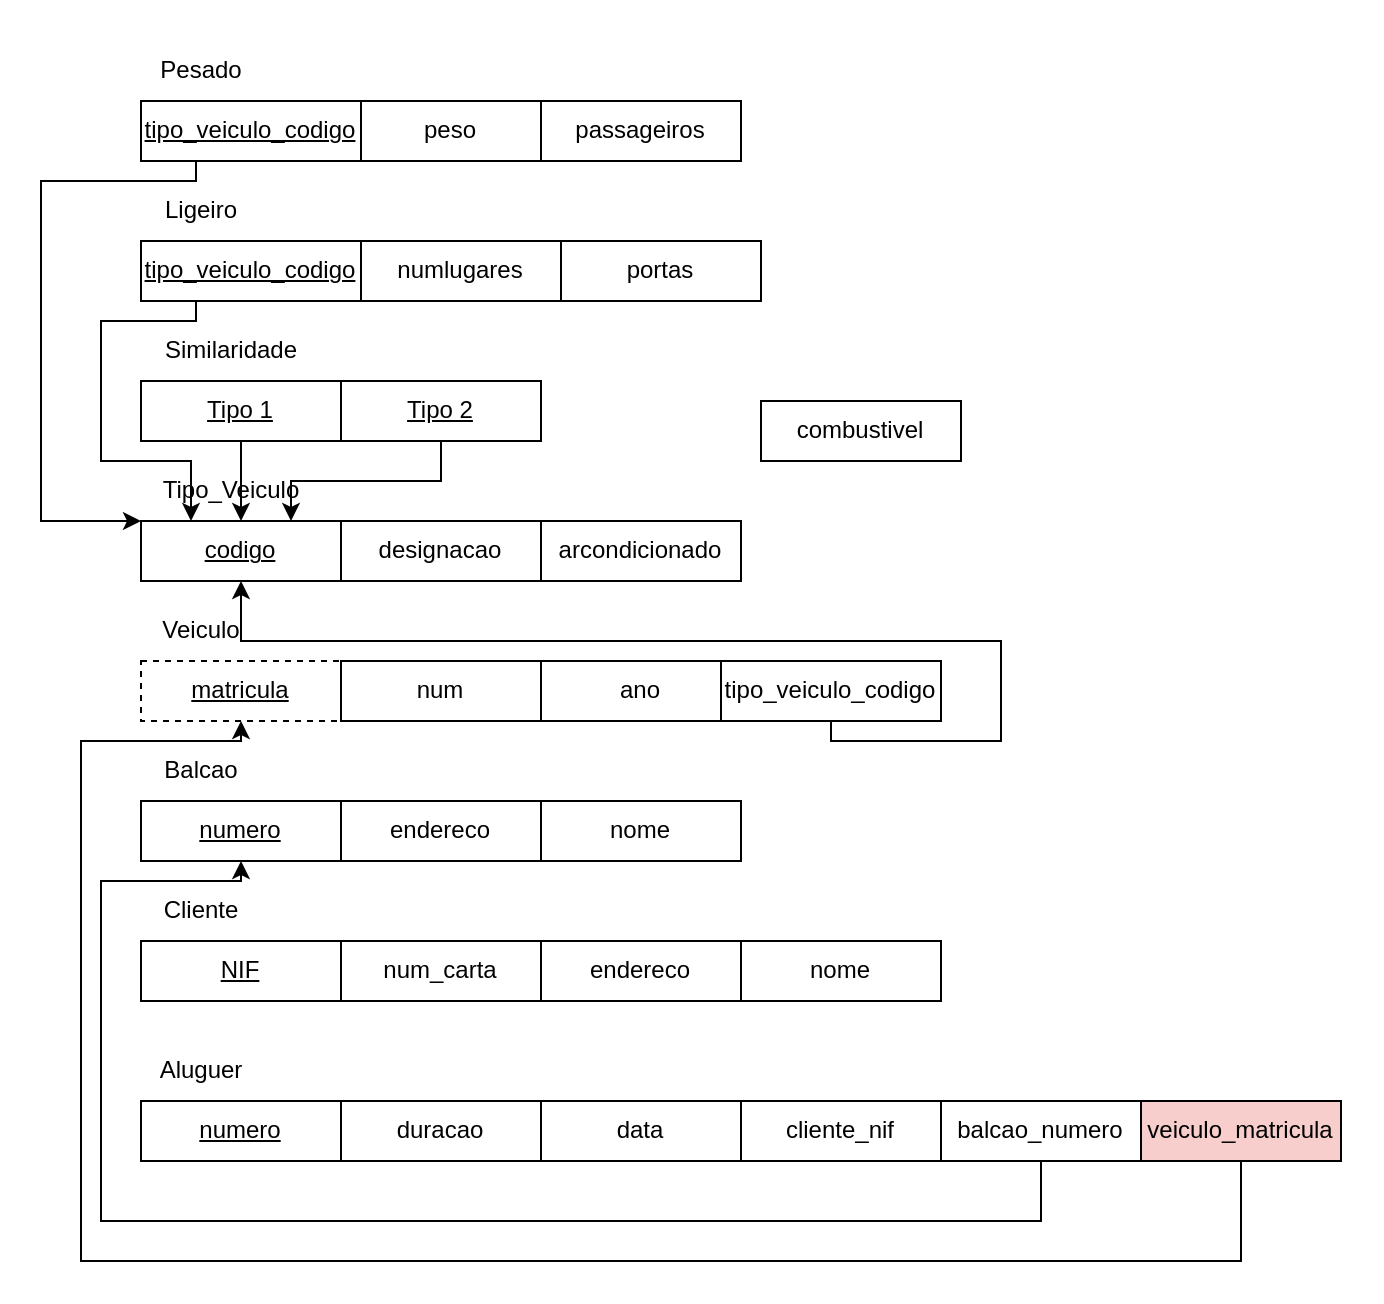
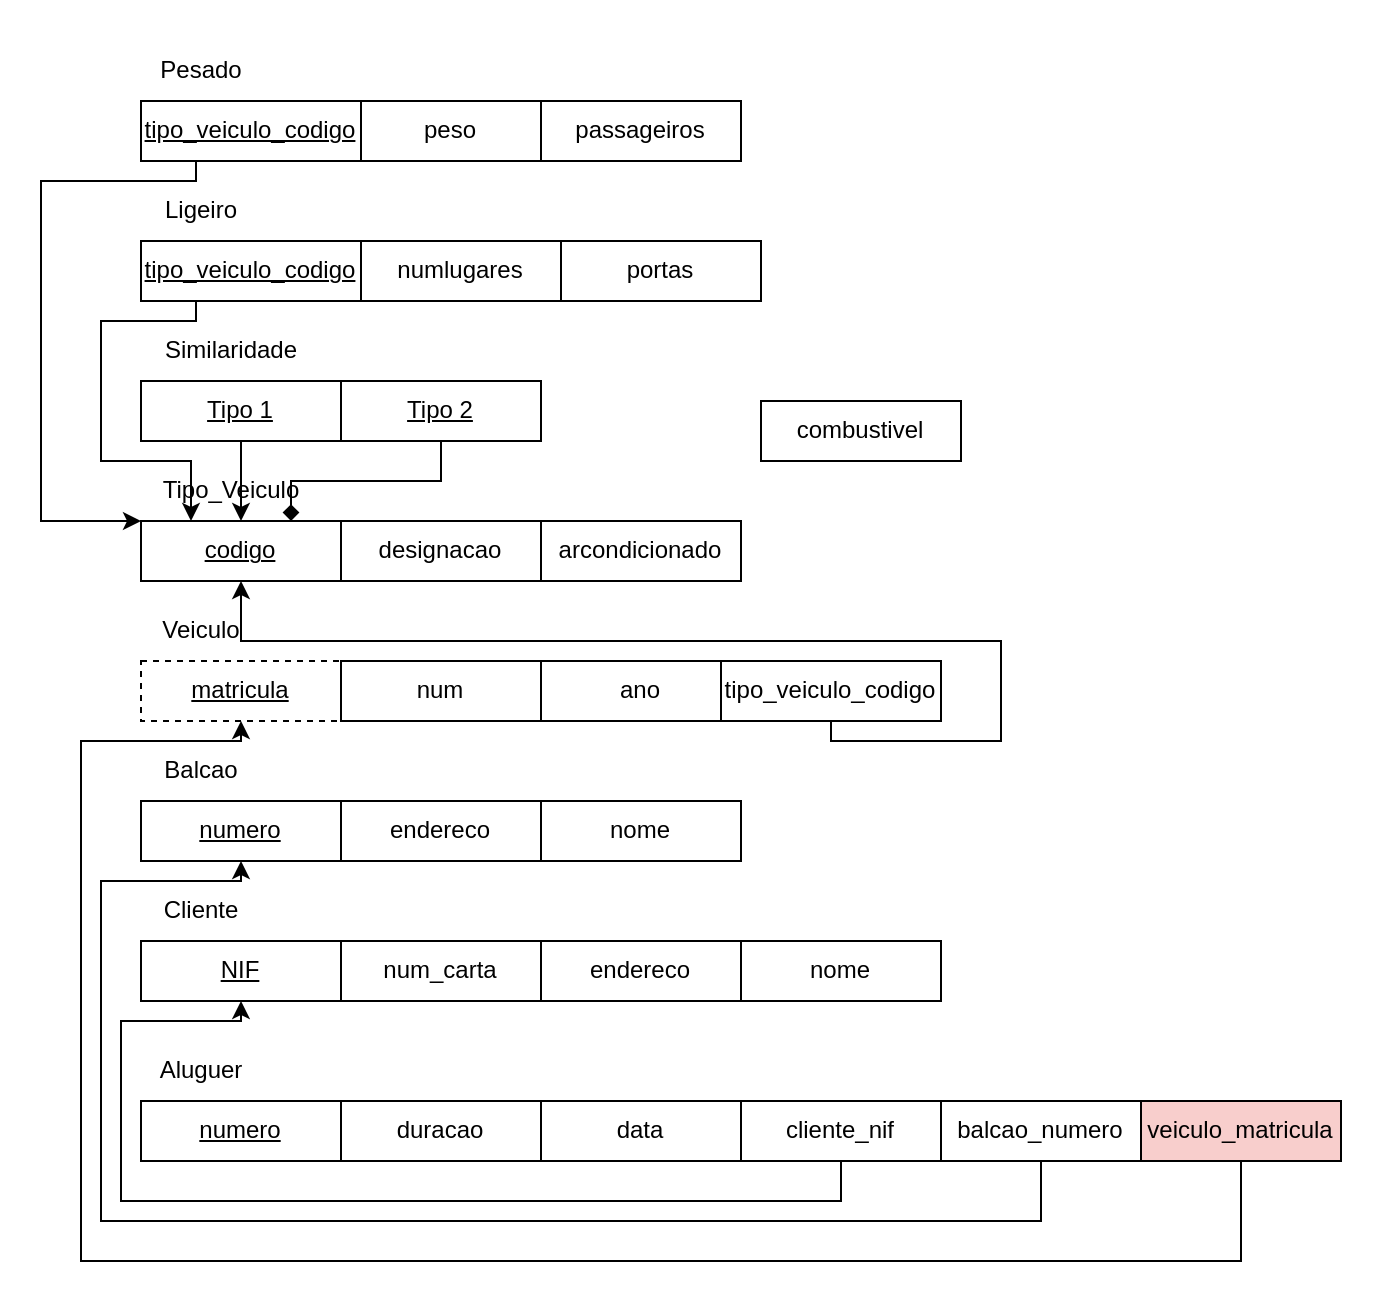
  <mxCell id="0" />
  <mxCell id="1" parent="0" />
  <mxCell id="2" value="&lt;u&gt;numero&lt;/u&gt;" style="whiteSpace=wrap;html=1;align=center;" vertex="1" parent="1"><mxGeometry x="70" y="550" width="100" height="30" as="geometry" /></mxCell>
  <mxCell id="3" value="duracao" style="whiteSpace=wrap;html=1;align=center;" vertex="1" parent="1"><mxGeometry x="170" y="550" width="100" height="30" as="geometry" /></mxCell>
  <mxCell id="4" value="data" style="whiteSpace=wrap;html=1;align=center;" vertex="1" parent="1"><mxGeometry x="270" y="550" width="100" height="30" as="geometry" /></mxCell>
  <mxCell id="5" value="Aluguer" style="text;html=1;align=center;verticalAlign=middle;resizable=0;points=[];autosize=1;strokeColor=none;fillColor=none;" vertex="1" parent="1"><mxGeometry x="70" y="520" width="60" height="30" as="geometry" /></mxCell>
+ <mxCell id="6" style="edgeStyle=orthogonalEdgeStyle;rounded=0;orthogonalLoop=1;jettySize=auto;html=1;exitX=0.5;exitY=1;exitDx=0;exitDy=0;entryX=0.5;entryY=1;entryDx=0;entryDy=0;" edge="1" parent="1" source="7" target="12"><mxGeometry relative="1" as="geometry"><Array as="points"><mxPoint x="420" y="600" /><mxPoint x="60" y="600" /><mxPoint x="60" y="510" /><mxPoint x="120" y="510" /></Array></mxGeometry></mxCell>
  <mxCell id="7" value="cliente_nif" style="whiteSpace=wrap;html=1;align=center;" vertex="1" parent="1"><mxGeometry x="370" y="550" width="100" height="30" as="geometry" /></mxCell>
  <mxCell id="8" style="edgeStyle=orthogonalEdgeStyle;rounded=0;orthogonalLoop=1;jettySize=auto;html=1;exitX=0.5;exitY=1;exitDx=0;exitDy=0;entryX=0.5;entryY=1;entryDx=0;entryDy=0;" edge="1" parent="1" source="9" target="17"><mxGeometry relative="1" as="geometry"><Array as="points"><mxPoint x="520" y="610" /><mxPoint x="50" y="610" /><mxPoint x="50" y="440" /><mxPoint x="120" y="440" /></Array></mxGeometry></mxCell>
  <mxCell id="9" value="balcao_numero" style="whiteSpace=wrap;html=1;align=center;" vertex="1" parent="1"><mxGeometry x="470" y="550" width="100" height="30" as="geometry" /></mxCell>
  <mxCell id="10" style="edgeStyle=orthogonalEdgeStyle;rounded=0;orthogonalLoop=1;jettySize=auto;html=1;exitX=0.5;exitY=1;exitDx=0;exitDy=0;entryX=0.5;entryY=1;entryDx=0;entryDy=0;" edge="1" parent="1" source="11" target="21"><mxGeometry relative="1" as="geometry"><Array as="points"><mxPoint x="620" y="630" /><mxPoint x="40" y="630" /><mxPoint x="40" y="370" /><mxPoint x="120" y="370" /></Array></mxGeometry></mxCell>
  <mxCell id="11" value="veiculo_matricula" style="whiteSpace=wrap;html=1;align=center;fillColor=#f8cecc;" vertex="1" parent="1"><mxGeometry x="570" y="550" width="100" height="30" as="geometry" /></mxCell>
  <mxCell id="12" value="&lt;u&gt;NIF&lt;/u&gt;" style="whiteSpace=wrap;html=1;align=center;" vertex="1" parent="1"><mxGeometry x="70" y="470" width="100" height="30" as="geometry" /></mxCell>
  <mxCell id="13" value="num_carta" style="whiteSpace=wrap;html=1;align=center;" vertex="1" parent="1"><mxGeometry x="170" y="470" width="100" height="30" as="geometry" /></mxCell>
  <mxCell id="14" value="endereco" style="whiteSpace=wrap;html=1;align=center;" vertex="1" parent="1"><mxGeometry x="270" y="470" width="100" height="30" as="geometry" /></mxCell>
  <mxCell id="15" value="Cliente" style="text;html=1;align=center;verticalAlign=middle;resizable=0;points=[];autosize=1;strokeColor=none;fillColor=none;" vertex="1" parent="1"><mxGeometry x="70" y="440" width="60" height="30" as="geometry" /></mxCell>
  <mxCell id="16" value="nome" style="whiteSpace=wrap;html=1;align=center;" vertex="1" parent="1"><mxGeometry x="370" y="470" width="100" height="30" as="geometry" /></mxCell>
  <mxCell id="17" value="&lt;u&gt;numero&lt;/u&gt;" style="whiteSpace=wrap;html=1;align=center;" vertex="1" parent="1"><mxGeometry x="70" y="400" width="100" height="30" as="geometry" /></mxCell>
  <mxCell id="18" value="endereco" style="whiteSpace=wrap;html=1;align=center;" vertex="1" parent="1"><mxGeometry x="170" y="400" width="100" height="30" as="geometry" /></mxCell>
  <mxCell id="19" value="nome" style="whiteSpace=wrap;html=1;align=center;" vertex="1" parent="1"><mxGeometry x="270" y="400" width="100" height="30" as="geometry" /></mxCell>
  <mxCell id="20" value="Balcao" style="text;html=1;align=center;verticalAlign=middle;resizable=0;points=[];autosize=1;strokeColor=none;fillColor=none;" vertex="1" parent="1"><mxGeometry x="70" y="370" width="60" height="30" as="geometry" /></mxCell>
  <mxCell id="21" value="&lt;u&gt;matricula&lt;/u&gt;" style="whiteSpace=wrap;html=1;align=center;dashed=1;" vertex="1" parent="1"><mxGeometry x="70" y="330" width="100" height="30" as="geometry" /></mxCell>
  <mxCell id="22" value="num" style="whiteSpace=wrap;html=1;align=center;" vertex="1" parent="1"><mxGeometry x="170" y="330" width="100" height="30" as="geometry" /></mxCell>
  <mxCell id="23" value="ano" style="whiteSpace=wrap;html=1;align=center;" vertex="1" parent="1"><mxGeometry x="270" y="330" width="100" height="30" as="geometry" /></mxCell>
  <mxCell id="24" value="Veiculo" style="text;html=1;align=center;verticalAlign=middle;resizable=0;points=[];autosize=1;strokeColor=none;fillColor=none;" vertex="1" parent="1"><mxGeometry x="70" y="300" width="60" height="30" as="geometry" /></mxCell>
  <mxCell id="25" style="edgeStyle=orthogonalEdgeStyle;rounded=0;orthogonalLoop=1;jettySize=auto;html=1;exitX=0.5;exitY=1;exitDx=0;exitDy=0;entryX=0.5;entryY=1;entryDx=0;entryDy=0;" edge="1" parent="1" source="26" target="27"><mxGeometry relative="1" as="geometry"><Array as="points"><mxPoint x="415" y="370" /><mxPoint x="500" y="370" /><mxPoint x="500" y="320" /><mxPoint x="120" y="320" /></Array></mxGeometry></mxCell>
  <mxCell id="26" value="tipo_veiculo_codigo" style="whiteSpace=wrap;html=1;align=center;" vertex="1" parent="1"><mxGeometry x="360" y="330" width="110" height="30" as="geometry" /></mxCell>
  <mxCell id="27" value="&lt;u&gt;codigo&lt;/u&gt;" style="whiteSpace=wrap;html=1;align=center;" vertex="1" parent="1"><mxGeometry x="70" y="260" width="100" height="30" as="geometry" /></mxCell>
  <mxCell id="28" value="designacao" style="whiteSpace=wrap;html=1;align=center;" vertex="1" parent="1"><mxGeometry x="170" y="260" width="100" height="30" as="geometry" /></mxCell>
  <mxCell id="29" value="arcondicionado" style="whiteSpace=wrap;html=1;align=center;" vertex="1" parent="1"><mxGeometry x="270" y="260" width="100" height="30" as="geometry" /></mxCell>
  <mxCell id="30" value="Tipo_Veiculo" style="text;html=1;align=center;verticalAlign=middle;resizable=0;points=[];autosize=1;strokeColor=none;fillColor=none;" vertex="1" parent="1"><mxGeometry x="70" y="230" width="90" height="30" as="geometry" /></mxCell>
  <mxCell id="31" style="edgeStyle=orthogonalEdgeStyle;rounded=0;orthogonalLoop=1;jettySize=auto;html=1;exitX=0.25;exitY=1;exitDx=0;exitDy=0;entryX=0.25;entryY=0;entryDx=0;entryDy=0;" edge="1" parent="1" source="32" target="27"><mxGeometry relative="1" as="geometry"><Array as="points"><mxPoint x="98" y="160" /><mxPoint x="50" y="160" /><mxPoint x="50" y="230" /><mxPoint x="95" y="230" /></Array></mxGeometry></mxCell>
  <mxCell id="32" value="&lt;u&gt;tipo_veiculo_codigo&lt;/u&gt;" style="whiteSpace=wrap;html=1;align=center;" vertex="1" parent="1"><mxGeometry x="70" y="120" width="110" height="30" as="geometry" /></mxCell>
  <mxCell id="33" value="numlugares" style="whiteSpace=wrap;html=1;align=center;" vertex="1" parent="1"><mxGeometry x="180" y="120" width="100" height="30" as="geometry" /></mxCell>
  <mxCell id="34" value="portas" style="whiteSpace=wrap;html=1;align=center;" vertex="1" parent="1"><mxGeometry x="280" y="120" width="100" height="30" as="geometry" /></mxCell>
  <mxCell id="35" value="Ligeiro" style="text;html=1;align=center;verticalAlign=middle;resizable=0;points=[];autosize=1;strokeColor=none;fillColor=none;" vertex="1" parent="1"><mxGeometry x="70" y="90" width="60" height="30" as="geometry" /></mxCell>
  <mxCell id="36" value="combustivel" style="whiteSpace=wrap;html=1;align=center;" vertex="1" parent="1"><mxGeometry x="380" y="200" width="100" height="30" as="geometry" /></mxCell>
  <mxCell id="37" style="edgeStyle=orthogonalEdgeStyle;rounded=0;orthogonalLoop=1;jettySize=auto;html=1;exitX=0.25;exitY=1;exitDx=0;exitDy=0;entryX=0;entryY=0;entryDx=0;entryDy=0;" edge="1" parent="1" source="38" target="27"><mxGeometry relative="1" as="geometry"><Array as="points"><mxPoint x="98" y="90" /><mxPoint x="20" y="90" /><mxPoint x="20" y="260" /></Array></mxGeometry></mxCell>
  <mxCell id="38" value="&lt;u&gt;tipo_veiculo_codigo&lt;/u&gt;" style="whiteSpace=wrap;html=1;align=center;" vertex="1" parent="1"><mxGeometry x="70" y="50" width="110" height="30" as="geometry" /></mxCell>
  <mxCell id="39" value="peso" style="whiteSpace=wrap;html=1;align=center;" vertex="1" parent="1"><mxGeometry x="180" y="50" width="90" height="30" as="geometry" /></mxCell>
  <mxCell id="40" value="passageiros" style="whiteSpace=wrap;html=1;align=center;" vertex="1" parent="1"><mxGeometry x="270" y="50" width="100" height="30" as="geometry" /></mxCell>
  <mxCell id="41" value="Pesado" style="text;html=1;align=center;verticalAlign=middle;resizable=0;points=[];autosize=1;strokeColor=none;fillColor=none;" vertex="1" parent="1"><mxGeometry x="70" y="20" width="60" height="30" as="geometry" /></mxCell>
  <mxCell id="42" style="edgeStyle=orthogonalEdgeStyle;rounded=0;orthogonalLoop=1;jettySize=auto;html=1;exitX=0.5;exitY=1;exitDx=0;exitDy=0;entryX=0.5;entryY=0;entryDx=0;entryDy=0;" edge="1" parent="1" source="43" target="27"><mxGeometry relative="1" as="geometry" /></mxCell>
  <mxCell id="43" value="&lt;u&gt;Tipo 1&lt;/u&gt;" style="whiteSpace=wrap;html=1;align=center;" vertex="1" parent="1"><mxGeometry x="70" y="190" width="100" height="30" as="geometry" /></mxCell>
- <mxCell id="44" style="edgeStyle=orthogonalEdgeStyle;rounded=0;orthogonalLoop=1;jettySize=auto;html=1;exitX=0.5;exitY=1;exitDx=0;exitDy=0;entryX=0.75;entryY=0;entryDx=0;entryDy=0;" edge="1" parent="1" source="45" target="27"><mxGeometry relative="1" as="geometry"><mxPoint x="210" y="230" as="targetPoint" /></mxGeometry></mxCell>
+ <mxCell id="44" style="edgeStyle=orthogonalEdgeStyle;rounded=0;orthogonalLoop=1;jettySize=auto;html=1;exitX=0.5;exitY=1;exitDx=0;exitDy=0;entryX=0.75;entryY=0;entryDx=0;entryDy=0;endArrow=diamond;" edge="1" parent="1" source="45" target="27"><mxGeometry relative="1" as="geometry"><mxPoint x="210" y="230" as="targetPoint" /></mxGeometry></mxCell>
  <mxCell id="45" value="&lt;u&gt;Tipo 2&lt;/u&gt;" style="whiteSpace=wrap;html=1;align=center;" vertex="1" parent="1"><mxGeometry x="170" y="190" width="100" height="30" as="geometry" /></mxCell>
  <mxCell id="46" value="Similaridade" style="text;html=1;align=center;verticalAlign=middle;resizable=0;points=[];autosize=1;strokeColor=none;fillColor=none;" vertex="1" parent="1"><mxGeometry x="70" y="160" width="90" height="30" as="geometry" /></mxCell>
